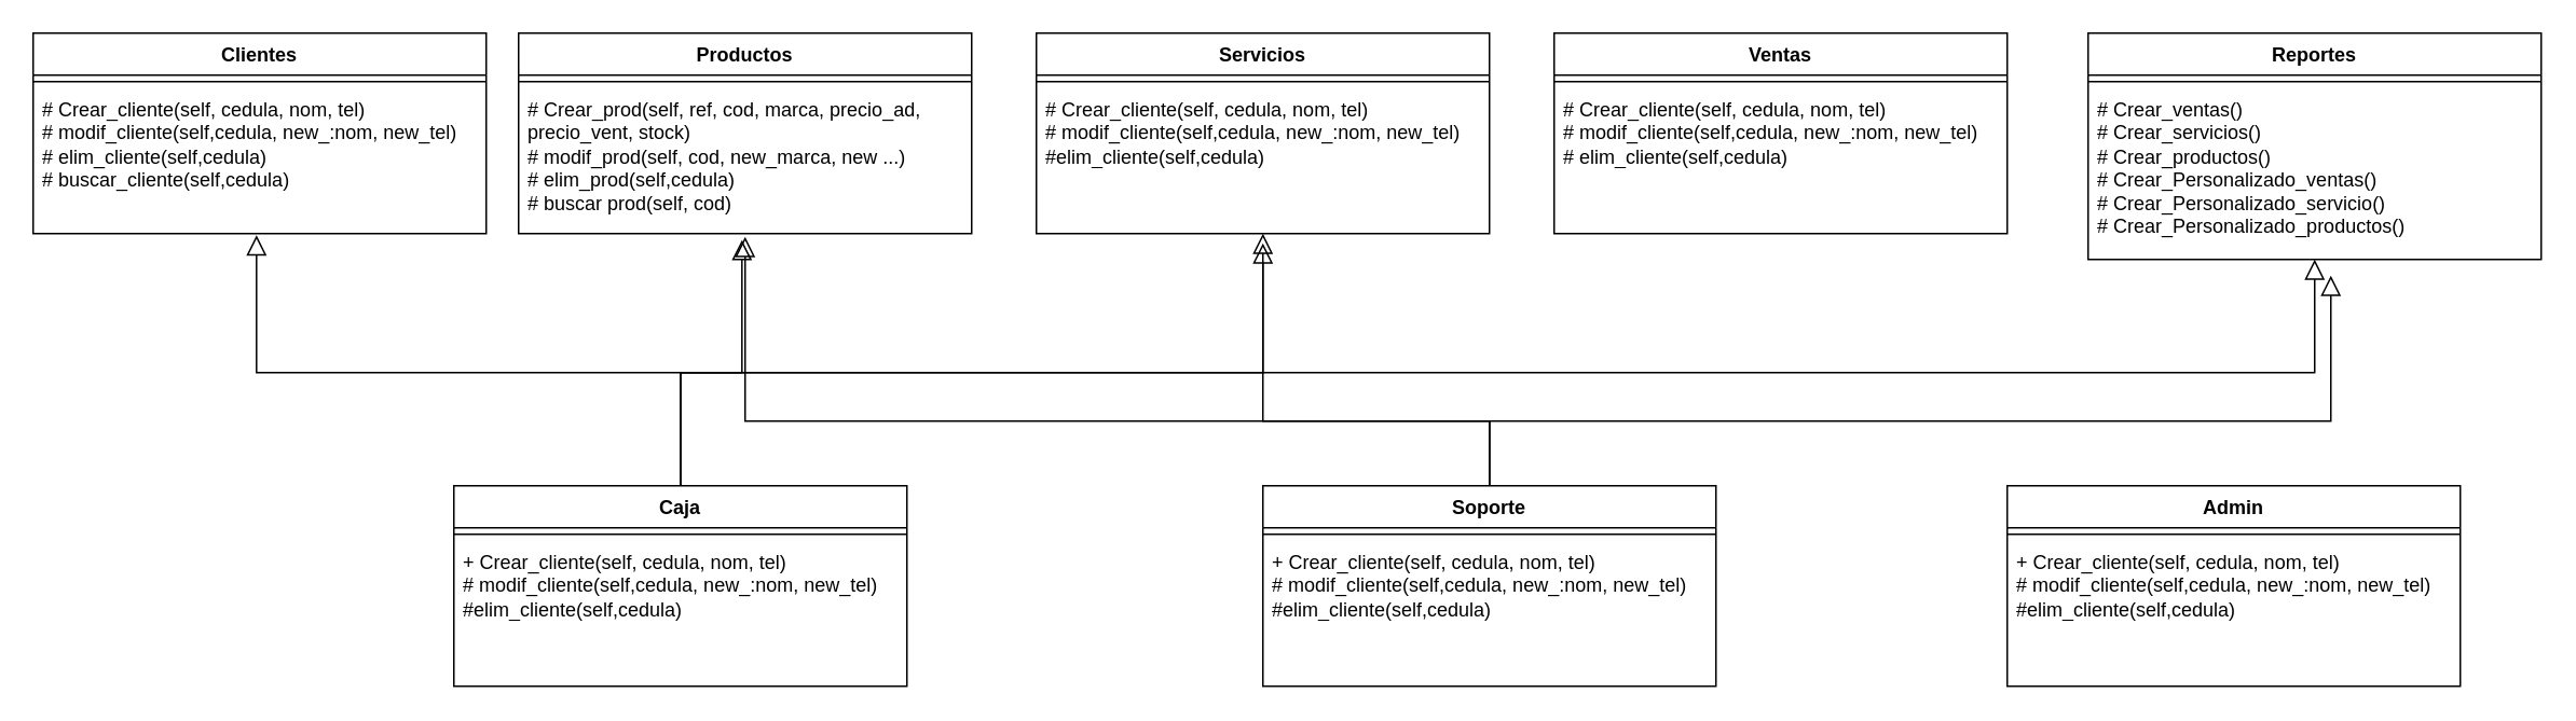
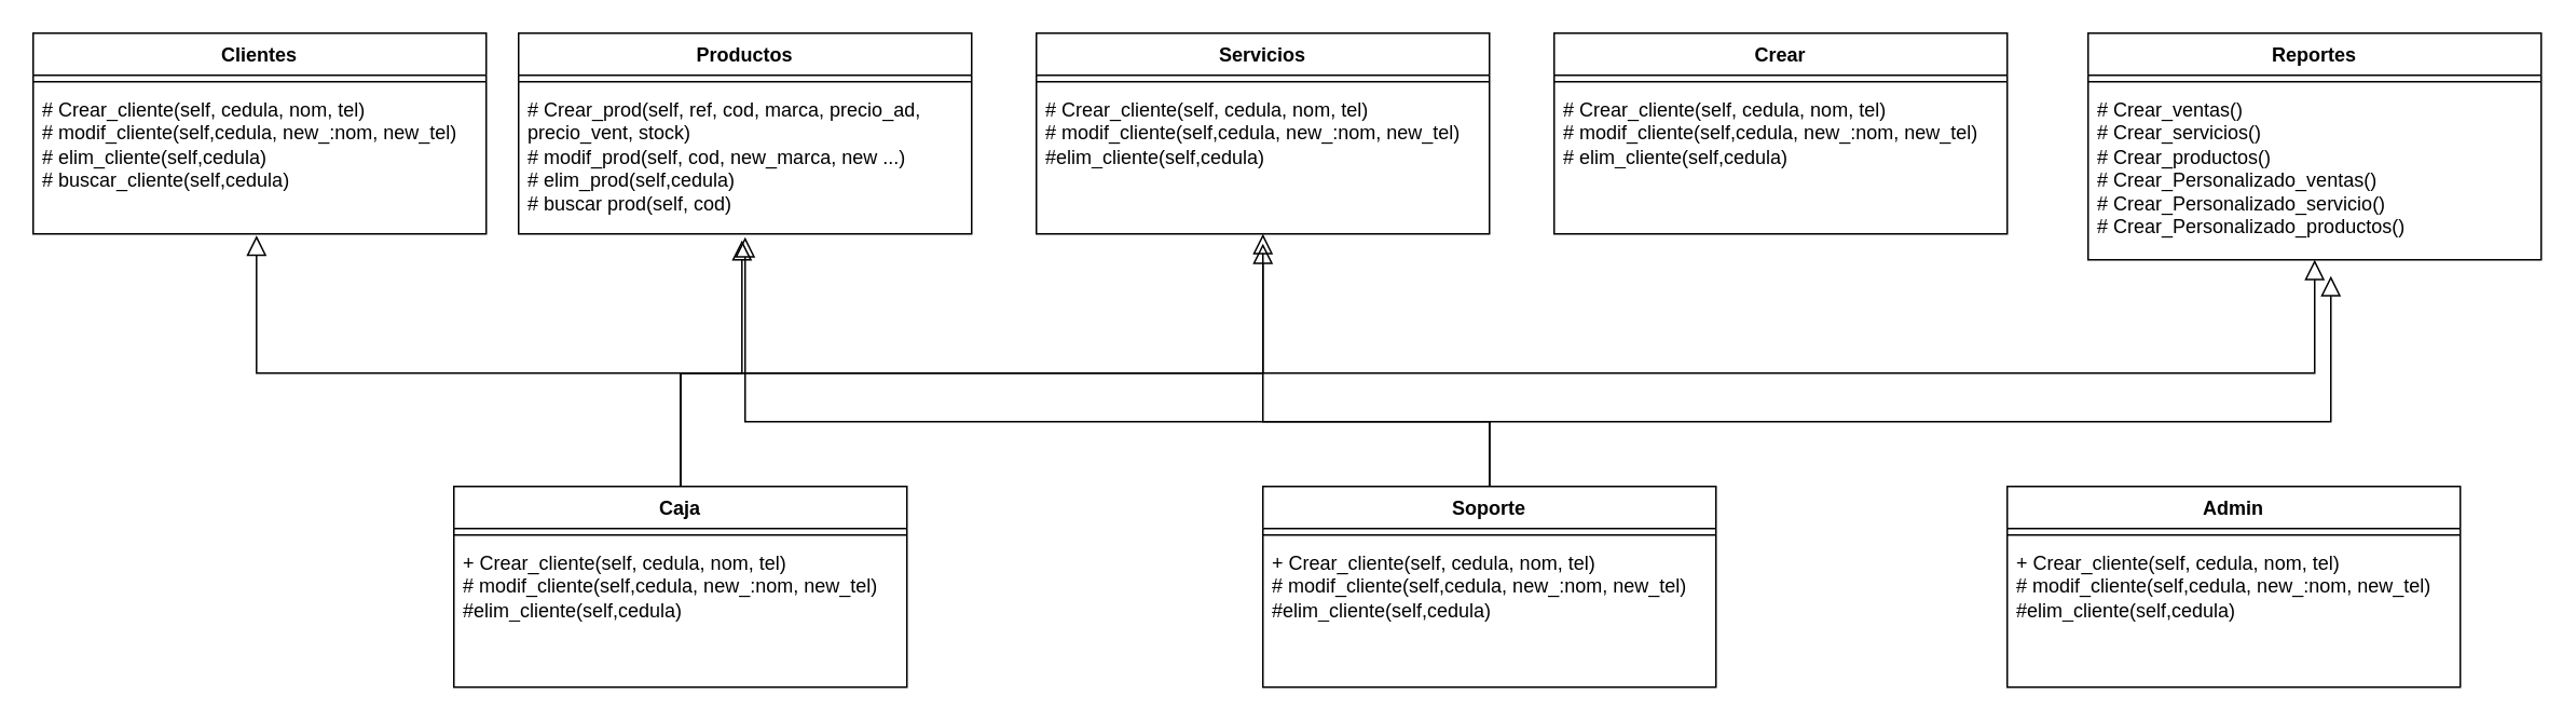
  <mxCell id="0" />
  <mxCell id="1" parent="0" />
  <mxCell id="2" value="Clientes" style="swimlane;fontStyle=1;align=center;verticalAlign=top;childLayout=stackLayout;horizontal=1;startSize=26;horizontalStack=0;resizeParent=1;resizeParentMax=0;resizeLast=0;collapsible=1;marginBottom=0;whiteSpace=wrap;html=1;" vertex="1" parent="1"><mxGeometry x="20" y="20" width="280" height="124" as="geometry" /></mxCell>
  <mxCell id="3" value="" style="line;strokeWidth=1;fillColor=none;align=left;verticalAlign=middle;spacingTop=-1;spacingLeft=3;spacingRight=3;rotatable=0;labelPosition=right;points=[];portConstraint=eastwest;strokeColor=inherit;" vertex="1" parent="2"><mxGeometry y="26" width="280" height="8" as="geometry" /></mxCell>
  <mxCell id="4" value="# Crear_cliente(self, cedula, nom, tel)&lt;div&gt;# modif_cliente(self,cedula, new_:nom, new_tel)&lt;/div&gt;&lt;div&gt;# elim_cliente(self,cedula)&lt;/div&gt;&lt;div&gt;# buscar_cliente(self,cedula)&lt;/div&gt;" style="text;strokeColor=none;fillColor=none;align=left;verticalAlign=top;spacingLeft=4;spacingRight=4;overflow=hidden;rotatable=0;points=[[0,0.5],[1,0.5]];portConstraint=eastwest;whiteSpace=wrap;html=1;" vertex="1" parent="2"><mxGeometry y="34" width="280" height="90" as="geometry" /></mxCell>
  <mxCell id="5" value="Productos" style="swimlane;fontStyle=1;align=center;verticalAlign=top;childLayout=stackLayout;horizontal=1;startSize=26;horizontalStack=0;resizeParent=1;resizeParentMax=0;resizeLast=0;collapsible=1;marginBottom=0;whiteSpace=wrap;html=1;" vertex="1" parent="1"><mxGeometry x="320" y="20" width="280" height="124" as="geometry" /></mxCell>
  <mxCell id="6" value="" style="line;strokeWidth=1;fillColor=none;align=left;verticalAlign=middle;spacingTop=-1;spacingLeft=3;spacingRight=3;rotatable=0;labelPosition=right;points=[];portConstraint=eastwest;strokeColor=inherit;" vertex="1" parent="5"><mxGeometry y="26" width="280" height="8" as="geometry" /></mxCell>
  <mxCell id="7" value="# Crear_prod(self, ref, cod, marca, precio_ad, precio_vent, stock)&lt;div&gt;# modif_prod(self, cod, new_marca, new ...)&lt;/div&gt;&lt;div&gt;# elim_prod(self,cedula)&lt;/div&gt;&lt;div&gt;# buscar prod(self, cod)&lt;/div&gt;" style="text;strokeColor=none;fillColor=none;align=left;verticalAlign=top;spacingLeft=4;spacingRight=4;overflow=hidden;rotatable=0;points=[[0,0.5],[1,0.5]];portConstraint=eastwest;whiteSpace=wrap;html=1;" vertex="1" parent="5"><mxGeometry y="34" width="280" height="90" as="geometry" /></mxCell>
  <mxCell id="8" value="Servicios" style="swimlane;fontStyle=1;align=center;verticalAlign=top;childLayout=stackLayout;horizontal=1;startSize=26;horizontalStack=0;resizeParent=1;resizeParentMax=0;resizeLast=0;collapsible=1;marginBottom=0;whiteSpace=wrap;html=1;" vertex="1" parent="1"><mxGeometry x="640" y="20" width="280" height="124" as="geometry" /></mxCell>
  <mxCell id="9" value="" style="line;strokeWidth=1;fillColor=none;align=left;verticalAlign=middle;spacingTop=-1;spacingLeft=3;spacingRight=3;rotatable=0;labelPosition=right;points=[];portConstraint=eastwest;strokeColor=inherit;" vertex="1" parent="8"><mxGeometry y="26" width="280" height="8" as="geometry" /></mxCell>
  <mxCell id="10" value="# Crear_cliente(self, cedula, nom, tel)&lt;div&gt;# modif_cliente(self,cedula, new_:nom, new_tel)&lt;/div&gt;&lt;div&gt;#elim_cliente(self,cedula)&lt;/div&gt;" style="text;strokeColor=none;fillColor=none;align=left;verticalAlign=top;spacingLeft=4;spacingRight=4;overflow=hidden;rotatable=0;points=[[0,0.5],[1,0.5]];portConstraint=eastwest;whiteSpace=wrap;html=1;" vertex="1" parent="8"><mxGeometry y="34" width="280" height="90" as="geometry" /></mxCell>
- <mxCell id="11" value="Ventas" style="swimlane;fontStyle=1;align=center;verticalAlign=top;childLayout=stackLayout;horizontal=1;startSize=26;horizontalStack=0;resizeParent=1;resizeParentMax=0;resizeLast=0;collapsible=1;marginBottom=0;whiteSpace=wrap;html=1;" vertex="1" parent="1"><mxGeometry x="960" y="20" width="280" height="124" as="geometry" /></mxCell>
+ <mxCell id="11" value="Crear" style="swimlane;fontStyle=1;align=center;verticalAlign=top;childLayout=stackLayout;horizontal=1;startSize=26;horizontalStack=0;resizeParent=1;resizeParentMax=0;resizeLast=0;collapsible=1;marginBottom=0;whiteSpace=wrap;html=1;" vertex="1" parent="1"><mxGeometry x="960" y="20" width="280" height="124" as="geometry" /></mxCell>
  <mxCell id="12" value="" style="line;strokeWidth=1;fillColor=none;align=left;verticalAlign=middle;spacingTop=-1;spacingLeft=3;spacingRight=3;rotatable=0;labelPosition=right;points=[];portConstraint=eastwest;strokeColor=inherit;" vertex="1" parent="11"><mxGeometry y="26" width="280" height="8" as="geometry" /></mxCell>
  <mxCell id="13" value="# Crear_cliente(self, cedula, nom, tel)&lt;div&gt;# modif_cliente(self,cedula, new_:nom, new_tel)&lt;/div&gt;&lt;div&gt;# elim_cliente(self,cedula)&lt;/div&gt;" style="text;strokeColor=none;fillColor=none;align=left;verticalAlign=top;spacingLeft=4;spacingRight=4;overflow=hidden;rotatable=0;points=[[0,0.5],[1,0.5]];portConstraint=eastwest;whiteSpace=wrap;html=1;" vertex="1" parent="11"><mxGeometry y="34" width="280" height="90" as="geometry" /></mxCell>
  <mxCell id="14" value="Reportes" style="swimlane;fontStyle=1;align=center;verticalAlign=top;childLayout=stackLayout;horizontal=1;startSize=26;horizontalStack=0;resizeParent=1;resizeParentMax=0;resizeLast=0;collapsible=1;marginBottom=0;whiteSpace=wrap;html=1;" vertex="1" parent="1"><mxGeometry x="1290" y="20" width="280" height="140" as="geometry" /></mxCell>
  <mxCell id="15" value="" style="line;strokeWidth=1;fillColor=none;align=left;verticalAlign=middle;spacingTop=-1;spacingLeft=3;spacingRight=3;rotatable=0;labelPosition=right;points=[];portConstraint=eastwest;strokeColor=inherit;" vertex="1" parent="14"><mxGeometry y="26" width="280" height="8" as="geometry" /></mxCell>
  <mxCell id="16" value="# Crear_ventas()&lt;div&gt;# Crear_servicios()&lt;/div&gt;&lt;div&gt;# Crear_productos()&lt;/div&gt;&lt;div&gt;# Crear_Personalizado_ventas()&lt;/div&gt;&lt;div&gt;# Crear_Personalizado_servicio()&lt;br&gt;&lt;/div&gt;&lt;div&gt;# Crear_Personalizado_productos()&lt;br&gt;&lt;/div&gt;&lt;div&gt;&lt;br&gt;&lt;/div&gt;" style="text;strokeColor=none;fillColor=none;align=left;verticalAlign=top;spacingLeft=4;spacingRight=4;overflow=hidden;rotatable=0;points=[[0,0.5],[1,0.5]];portConstraint=eastwest;whiteSpace=wrap;html=1;" vertex="1" parent="14"><mxGeometry y="34" width="280" height="106" as="geometry" /></mxCell>
  <mxCell id="17" value="Caja" style="swimlane;fontStyle=1;align=center;verticalAlign=top;childLayout=stackLayout;horizontal=1;startSize=26;horizontalStack=0;resizeParent=1;resizeParentMax=0;resizeLast=0;collapsible=1;marginBottom=0;whiteSpace=wrap;html=1;" vertex="1" parent="1"><mxGeometry x="280" y="300" width="280" height="124" as="geometry" /></mxCell>
  <mxCell id="18" value="" style="line;strokeWidth=1;fillColor=none;align=left;verticalAlign=middle;spacingTop=-1;spacingLeft=3;spacingRight=3;rotatable=0;labelPosition=right;points=[];portConstraint=eastwest;strokeColor=inherit;" vertex="1" parent="17"><mxGeometry y="26" width="280" height="8" as="geometry" /></mxCell>
  <mxCell id="19" value="+ Crear_cliente(self, cedula, nom, tel)&lt;div&gt;# modif_cliente(self,cedula, new_:nom, new_tel)&lt;/div&gt;&lt;div&gt;#elim_cliente(self,cedula)&lt;/div&gt;" style="text;strokeColor=none;fillColor=none;align=left;verticalAlign=top;spacingLeft=4;spacingRight=4;overflow=hidden;rotatable=0;points=[[0,0.5],[1,0.5]];portConstraint=eastwest;whiteSpace=wrap;html=1;" vertex="1" parent="17"><mxGeometry y="34" width="280" height="90" as="geometry" /></mxCell>
  <mxCell id="20" value="" style="endArrow=block;endSize=10;endFill=0;shadow=0;strokeWidth=1;rounded=0;curved=0;edgeStyle=elbowEdgeStyle;elbow=vertical;exitX=0.5;exitY=0;exitDx=0;exitDy=0;entryX=0.493;entryY=1.011;entryDx=0;entryDy=0;entryPerimeter=0;" edge="1" parent="1" source="17" target="4"><mxGeometry width="160" relative="1" as="geometry"><mxPoint x="160" y="280" as="sourcePoint" /><mxPoint x="260" y="178" as="targetPoint" /><Array as="points"><mxPoint x="290" y="230" /></Array></mxGeometry></mxCell>
  <mxCell id="21" value="" style="endArrow=block;endSize=10;endFill=0;shadow=0;strokeWidth=1;rounded=0;curved=0;edgeStyle=elbowEdgeStyle;elbow=vertical;entryX=0.493;entryY=1.044;entryDx=0;entryDy=0;entryPerimeter=0;exitX=0.5;exitY=0;exitDx=0;exitDy=0;" edge="1" parent="1" source="17" target="7"><mxGeometry width="160" relative="1" as="geometry"><mxPoint x="510" y="250" as="sourcePoint" /><mxPoint x="168" y="155" as="targetPoint" /><Array as="points"><mxPoint x="440" y="230" /></Array></mxGeometry></mxCell>
  <mxCell id="22" value="Soporte" style="swimlane;fontStyle=1;align=center;verticalAlign=top;childLayout=stackLayout;horizontal=1;startSize=26;horizontalStack=0;resizeParent=1;resizeParentMax=0;resizeLast=0;collapsible=1;marginBottom=0;whiteSpace=wrap;html=1;" vertex="1" parent="1"><mxGeometry x="780" y="300" width="280" height="124" as="geometry" /></mxCell>
  <mxCell id="23" value="" style="line;strokeWidth=1;fillColor=none;align=left;verticalAlign=middle;spacingTop=-1;spacingLeft=3;spacingRight=3;rotatable=0;labelPosition=right;points=[];portConstraint=eastwest;strokeColor=inherit;" vertex="1" parent="22"><mxGeometry y="26" width="280" height="8" as="geometry" /></mxCell>
  <mxCell id="24" value="+ Crear_cliente(self, cedula, nom, tel)&lt;div&gt;# modif_cliente(self,cedula, new_:nom, new_tel)&lt;/div&gt;&lt;div&gt;#elim_cliente(self,cedula)&lt;/div&gt;" style="text;strokeColor=none;fillColor=none;align=left;verticalAlign=top;spacingLeft=4;spacingRight=4;overflow=hidden;rotatable=0;points=[[0,0.5],[1,0.5]];portConstraint=eastwest;whiteSpace=wrap;html=1;" vertex="1" parent="22"><mxGeometry y="34" width="280" height="90" as="geometry" /></mxCell>
  <mxCell id="25" value="Admin" style="swimlane;fontStyle=1;align=center;verticalAlign=top;childLayout=stackLayout;horizontal=1;startSize=26;horizontalStack=0;resizeParent=1;resizeParentMax=0;resizeLast=0;collapsible=1;marginBottom=0;whiteSpace=wrap;html=1;" vertex="1" parent="1"><mxGeometry x="1240" y="300" width="280" height="124" as="geometry" /></mxCell>
  <mxCell id="26" value="" style="line;strokeWidth=1;fillColor=none;align=left;verticalAlign=middle;spacingTop=-1;spacingLeft=3;spacingRight=3;rotatable=0;labelPosition=right;points=[];portConstraint=eastwest;strokeColor=inherit;" vertex="1" parent="25"><mxGeometry y="26" width="280" height="8" as="geometry" /></mxCell>
  <mxCell id="27" value="+ Crear_cliente(self, cedula, nom, tel)&lt;div&gt;# modif_cliente(self,cedula, new_:nom, new_tel)&lt;/div&gt;&lt;div&gt;#elim_cliente(self,cedula)&lt;/div&gt;" style="text;strokeColor=none;fillColor=none;align=left;verticalAlign=top;spacingLeft=4;spacingRight=4;overflow=hidden;rotatable=0;points=[[0,0.5],[1,0.5]];portConstraint=eastwest;whiteSpace=wrap;html=1;" vertex="1" parent="25"><mxGeometry y="34" width="280" height="90" as="geometry" /></mxCell>
  <mxCell id="28" value="" style="endArrow=block;endSize=10;endFill=0;shadow=0;strokeWidth=1;rounded=0;curved=0;edgeStyle=elbowEdgeStyle;elbow=vertical;exitX=0.5;exitY=0;exitDx=0;exitDy=0;" edge="1" parent="1" source="17" target="16"><mxGeometry width="160" relative="1" as="geometry"><mxPoint x="820" y="300" as="sourcePoint" /><mxPoint x="858" y="148" as="targetPoint" /><Array as="points"><mxPoint x="840" y="230" /></Array></mxGeometry></mxCell>
  <mxCell id="29" value="" style="endArrow=block;endSize=10;endFill=0;shadow=0;strokeWidth=1;rounded=0;curved=0;edgeStyle=elbowEdgeStyle;elbow=vertical;exitX=0.5;exitY=0;exitDx=0;exitDy=0;" edge="1" parent="1" source="22"><mxGeometry width="160" relative="1" as="geometry"><mxPoint x="430" y="310" as="sourcePoint" /><mxPoint x="1440" y="170" as="targetPoint" /><Array as="points"><mxPoint x="1180" y="260" /></Array></mxGeometry></mxCell>
  <mxCell id="30" value="" style="endArrow=block;endSize=10;endFill=0;shadow=0;strokeWidth=1;rounded=0;curved=0;edgeStyle=elbowEdgeStyle;elbow=vertical;exitX=0.5;exitY=0;exitDx=0;exitDy=0;" edge="1" parent="1" source="17" target="10"><mxGeometry width="160" relative="1" as="geometry"><mxPoint x="430" y="310" as="sourcePoint" /><mxPoint x="468" y="158" as="targetPoint" /><Array as="points"><mxPoint x="610" y="230" /></Array></mxGeometry></mxCell>
  <mxCell id="31" value="" style="endArrow=block;endSize=10;endFill=0;shadow=0;strokeWidth=1;rounded=0;curved=0;edgeStyle=elbowEdgeStyle;elbow=vertical;exitX=0.5;exitY=0;exitDx=0;exitDy=0;" edge="1" parent="1" source="22"><mxGeometry width="160" relative="1" as="geometry"><mxPoint x="440" y="320" as="sourcePoint" /><mxPoint x="780" y="150" as="targetPoint" /><Array as="points"><mxPoint x="840" y="260" /></Array></mxGeometry></mxCell>
  <mxCell id="32" value="" style="endArrow=block;endSize=10;endFill=0;shadow=0;strokeWidth=1;rounded=0;curved=0;edgeStyle=elbowEdgeStyle;elbow=vertical;exitX=0.5;exitY=0;exitDx=0;exitDy=0;entryX=0.5;entryY=1.022;entryDx=0;entryDy=0;entryPerimeter=0;" edge="1" parent="1" source="22" target="7"><mxGeometry width="160" relative="1" as="geometry"><mxPoint x="930" y="310" as="sourcePoint" /><mxPoint x="790" y="160" as="targetPoint" /><Array as="points"><mxPoint x="690" y="260" /></Array></mxGeometry></mxCell>
